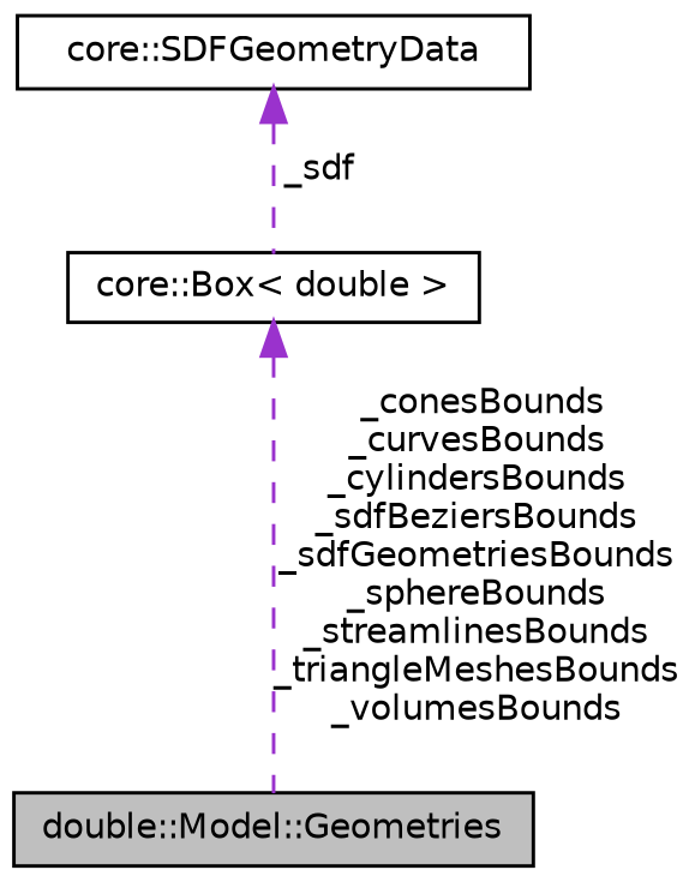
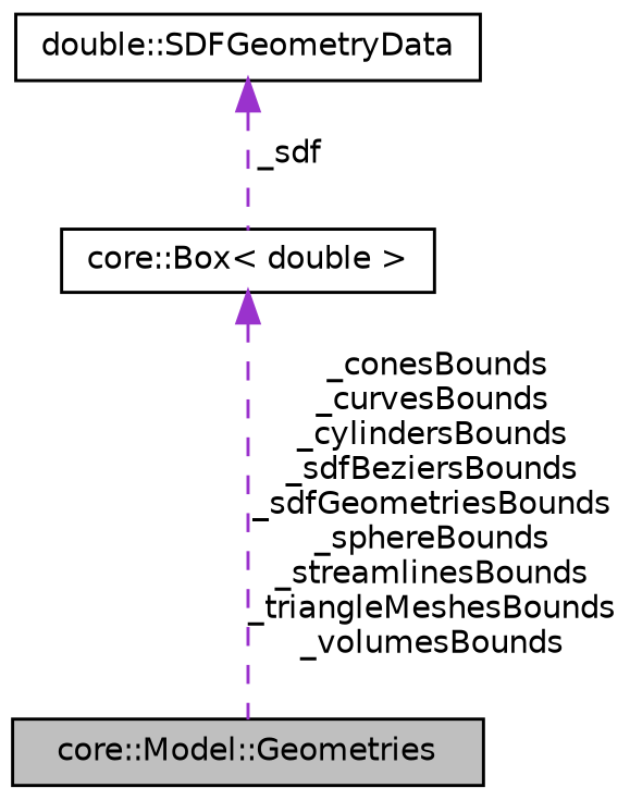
  digraph {
    node [color=black fillcolor=white fontname=Helvetica fontsize=10 shape=record style=filled]
    edge [color=darkorchid3 dir=back fontname=Helvetica fontsize=10 labelfontname=Helvetica labelfontsize=10 style=dashed]
-   n1 [fillcolor=grey75 fontcolor=black height=0.2 label="double::Model::Geometries" width=0.4]
+   n1 [fillcolor=grey75 fontcolor=black height=0.2 label="core::Model::Geometries" width=0.4]
    n2 [height=0.2 label="core::Box\< double \>" width=0.4]
-   n3 [height=0.2 label="core::SDFGeometryData" width=0.4]
+   n3 [height=0.2 label="double::SDFGeometryData" width=0.4]
    n2 -> n1 [label=" _conesBounds\n_curvesBounds\n_cylindersBounds\n_sdfBeziersBounds\n_sdfGeometriesBounds\n_sphereBounds\n_streamlinesBounds\n_triangleMeshesBounds\n_volumesBounds"]
    n3 -> n2 [label=" _sdf"]
  }
